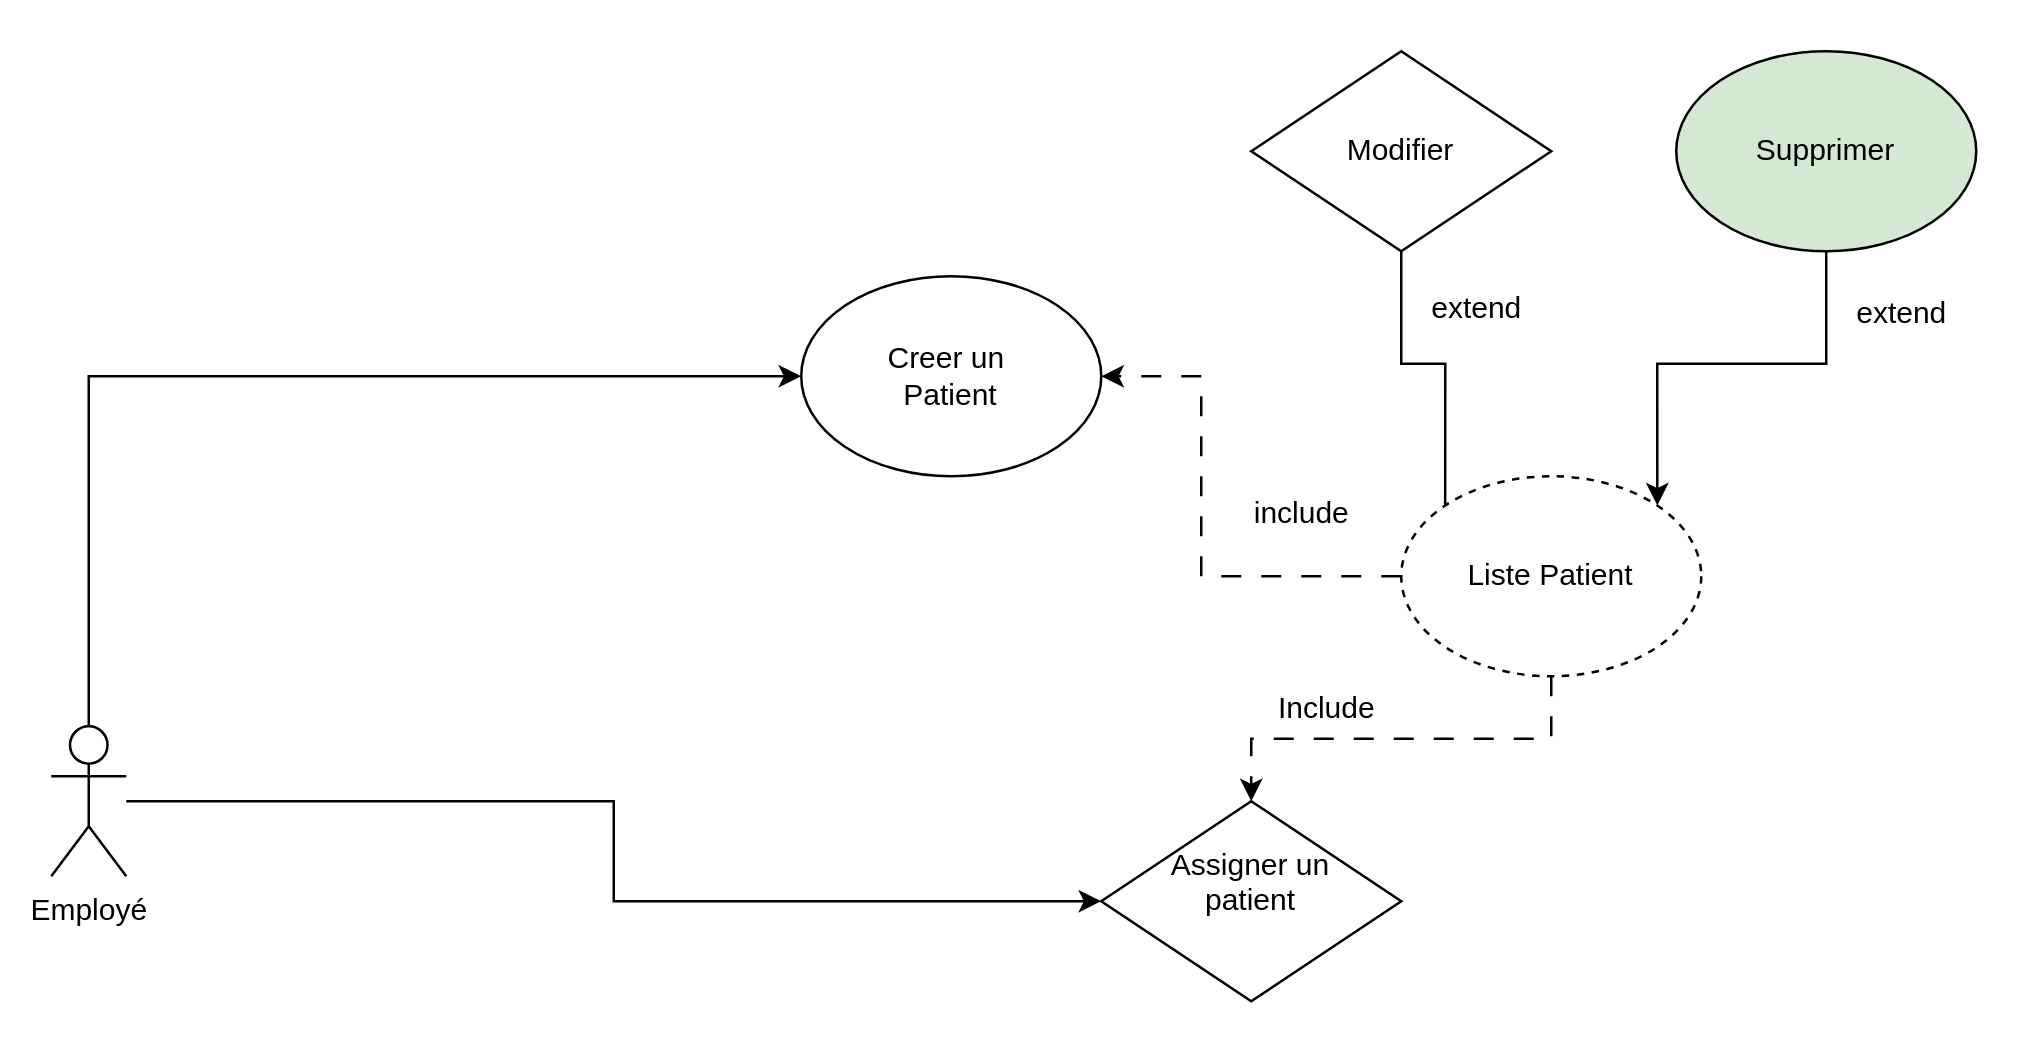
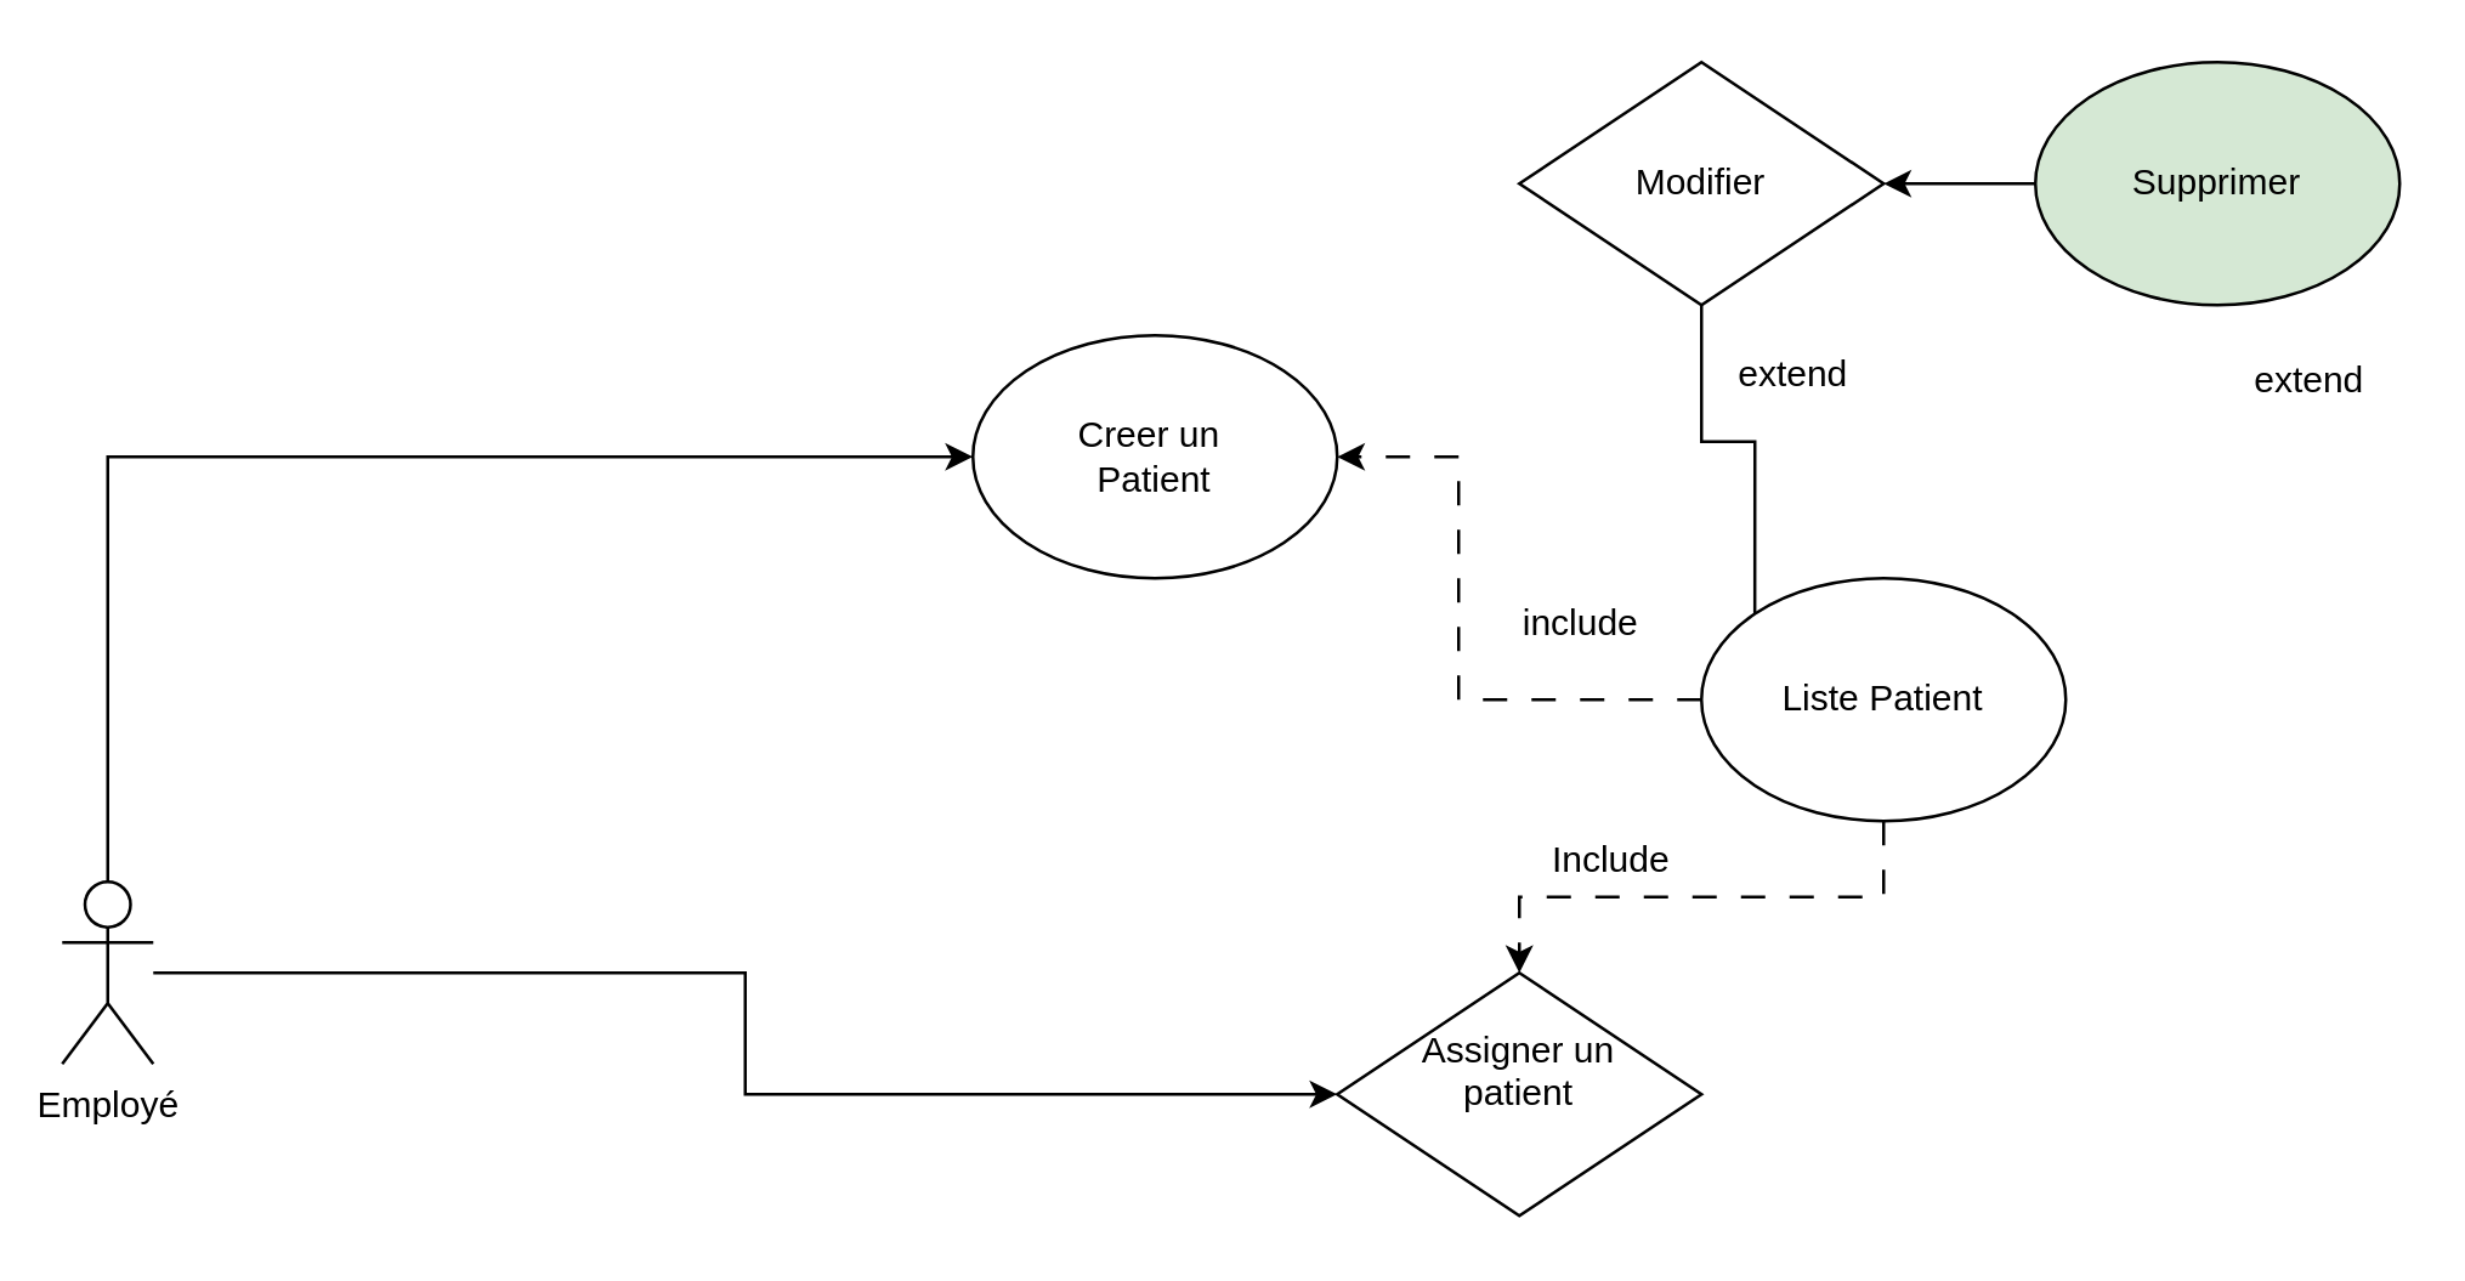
  <mxCell id="0" />
  <mxCell id="1" parent="0" />
  <mxCell id="2" style="edgeStyle=orthogonalEdgeStyle;rounded=0;orthogonalLoop=1;jettySize=auto;html=1;entryX=0;entryY=0.5;entryDx=0;entryDy=0;" edge="1" parent="1" source="4" target="5"><mxGeometry relative="1" as="geometry"><Array as="points"><mxPoint x="35" y="150" /></Array></mxGeometry></mxCell>
  <mxCell id="3" style="edgeStyle=orthogonalEdgeStyle;rounded=0;orthogonalLoop=1;jettySize=auto;html=1;" edge="1" parent="1" source="4" target="10"><mxGeometry relative="1" as="geometry" /></mxCell>
  <mxCell id="4" value="Employé&lt;div&gt;&lt;br&gt;&lt;/div&gt;" style="shape=umlActor;verticalLabelPosition=bottom;verticalAlign=top;html=1;outlineConnect=0;" vertex="1" parent="1"><mxGeometry x="20" y="290" width="30" height="60" as="geometry" /></mxCell>
  <mxCell id="5" value="Creer un&amp;nbsp;&lt;br&gt;Patient" style="ellipse;whiteSpace=wrap;html=1;" vertex="1" parent="1"><mxGeometry x="320" y="110" width="120" height="80" as="geometry" /></mxCell>
  <mxCell id="6" value="&lt;div&gt;Include&lt;/div&gt;&lt;div&gt;&lt;br&gt;&lt;/div&gt;" style="text;html=1;align=center;verticalAlign=middle;resizable=0;points=[];autosize=1;strokeColor=none;fillColor=none;" vertex="1" parent="1"><mxGeometry x="500" y="270" width="60" height="40" as="geometry" /></mxCell>
  <mxCell id="7" style="edgeStyle=orthogonalEdgeStyle;rounded=0;orthogonalLoop=1;jettySize=auto;html=1;dashed=1;dashPattern=8 8;" edge="1" parent="1" source="9" target="10"><mxGeometry relative="1" as="geometry" /></mxCell>
  <mxCell id="8" style="edgeStyle=orthogonalEdgeStyle;rounded=0;orthogonalLoop=1;jettySize=auto;html=1;entryX=1;entryY=0.5;entryDx=0;entryDy=0;dashed=1;dashPattern=8 8;" edge="1" parent="1" source="9" target="5"><mxGeometry relative="1" as="geometry"><Array as="points"><mxPoint x="480" y="230" /><mxPoint x="480" y="150" /></Array></mxGeometry></mxCell>
- <mxCell id="9" value="Liste Patient" style="ellipse;whiteSpace=wrap;html=1;dashed=1;" vertex="1" parent="1"><mxGeometry x="560" y="190" width="120" height="80" as="geometry" /></mxCell>
+ <mxCell id="9" value="Liste Patient" style="ellipse;whiteSpace=wrap;html=1;" vertex="1" parent="1"><mxGeometry x="560" y="190" width="120" height="80" as="geometry" /></mxCell>
  <mxCell id="10" value="Assigner un &lt;br&gt;patient&lt;div&gt;&lt;br&gt;&lt;/div&gt;" style="rhombus;whiteSpace=wrap;html=1;" vertex="1" parent="1"><mxGeometry x="440" y="320" width="120" height="80" as="geometry" /></mxCell>
  <mxCell id="11" value="include" style="text;html=1;align=center;verticalAlign=middle;resizable=0;points=[];autosize=1;strokeColor=none;fillColor=none;" vertex="1" parent="1"><mxGeometry x="490" y="190" width="60" height="30" as="geometry" /></mxCell>
- <mxCell id="12" style="edgeStyle=orthogonalEdgeStyle;rounded=0;orthogonalLoop=1;jettySize=auto;html=1;entryX=1;entryY=0;entryDx=0;entryDy=0;" edge="1" parent="1" source="13" target="9"><mxGeometry relative="1" as="geometry" /></mxCell>
+ <mxCell id="12" style="edgeStyle=orthogonalEdgeStyle;rounded=0;orthogonalLoop=1;jettySize=auto;html=1;" edge="1" parent="1" source="13" target="15"><mxGeometry relative="1" as="geometry" /></mxCell>
  <mxCell id="13" value="Supprimer" style="ellipse;whiteSpace=wrap;html=1;fillColor=#d5e8d4;" vertex="1" parent="1"><mxGeometry x="670" y="20" width="120" height="80" as="geometry" /></mxCell>
  <mxCell id="14" style="edgeStyle=orthogonalEdgeStyle;rounded=0;orthogonalLoop=1;jettySize=auto;html=1;entryX=0;entryY=0;entryDx=0;entryDy=0;endArrow=none;" edge="1" parent="1" source="15" target="9"><mxGeometry relative="1" as="geometry" /></mxCell>
  <mxCell id="15" value="Modifier" style="rhombus;whiteSpace=wrap;html=1;" vertex="1" parent="1"><mxGeometry x="500" y="20" width="120" height="80" as="geometry" /></mxCell>
  <mxCell id="16" value="extend" style="text;html=1;align=center;verticalAlign=middle;resizable=0;points=[];autosize=1;strokeColor=none;fillColor=none;" vertex="1" parent="1"><mxGeometry x="560" y="108" width="60" height="30" as="geometry" /></mxCell>
  <mxCell id="17" value="extend" style="text;html=1;align=center;verticalAlign=middle;resizable=0;points=[];autosize=1;strokeColor=none;fillColor=none;" vertex="1" parent="1"><mxGeometry x="730" y="110" width="60" height="30" as="geometry" /></mxCell>
